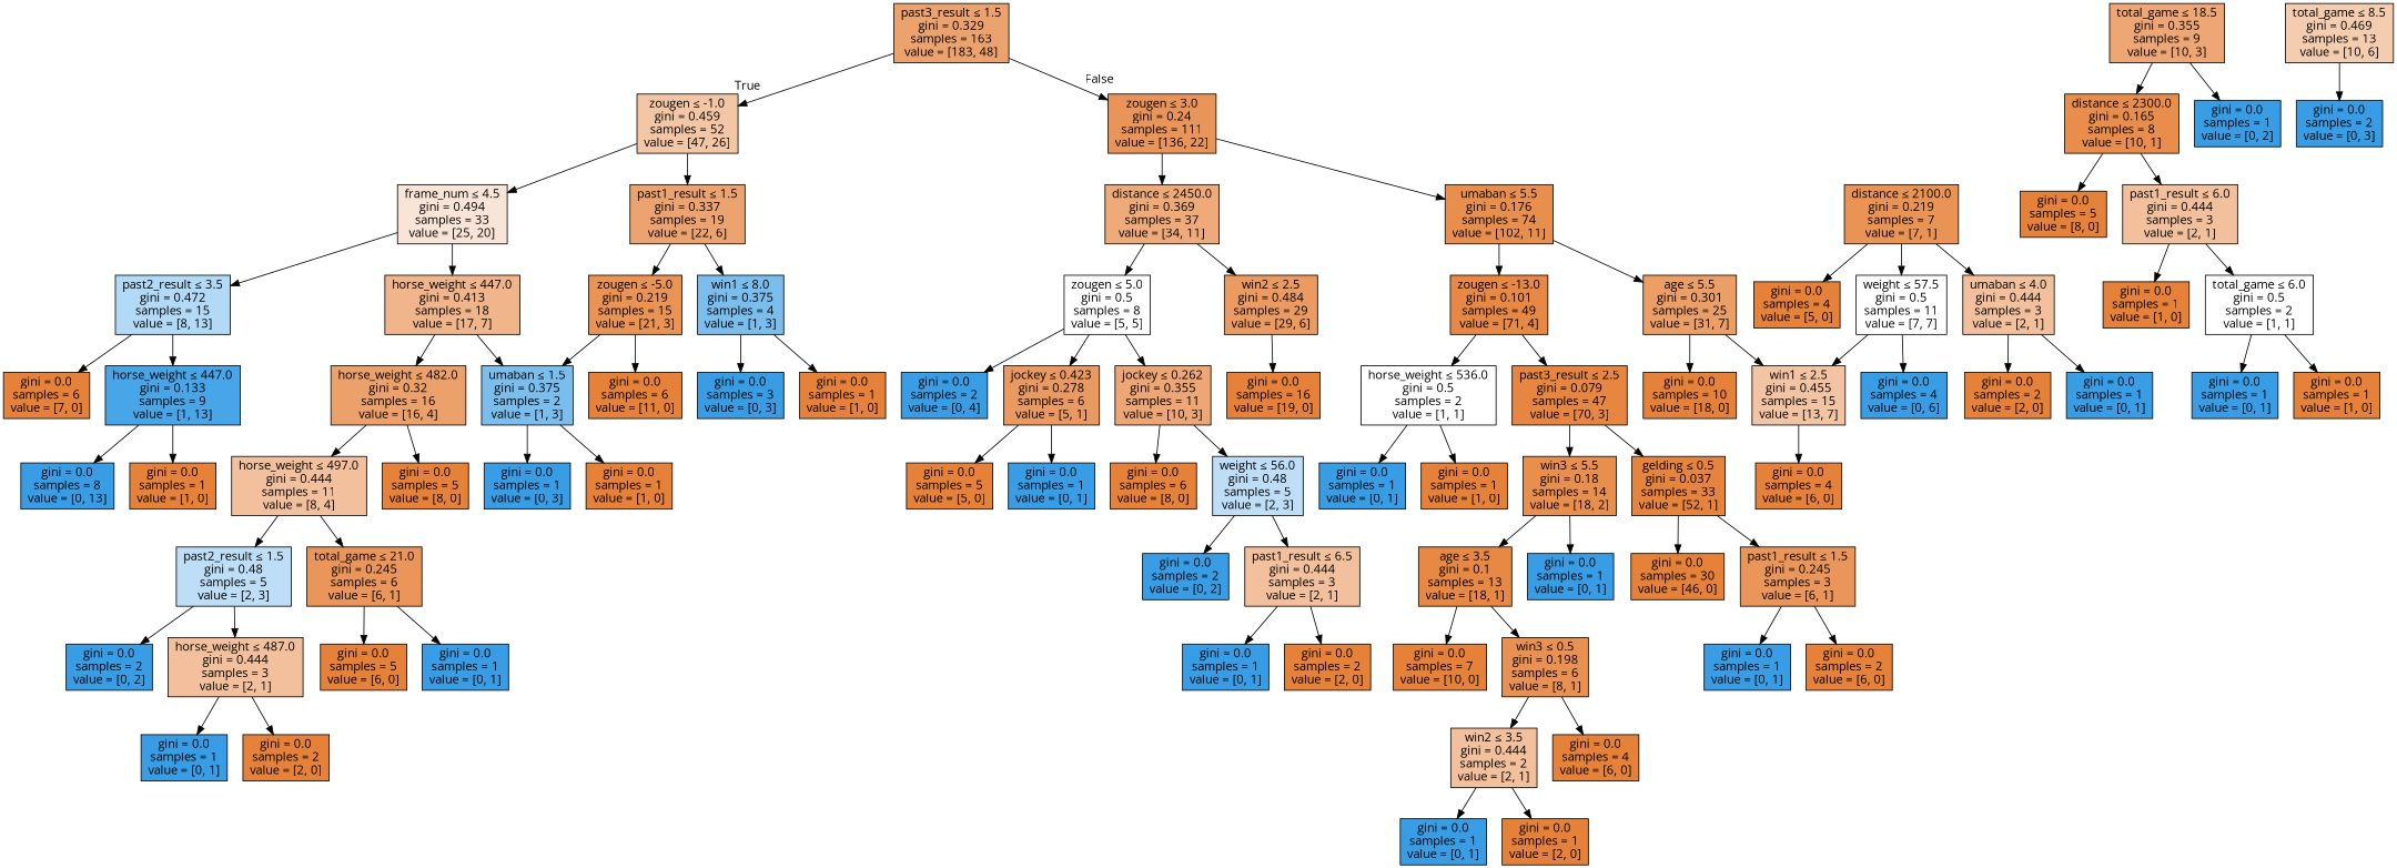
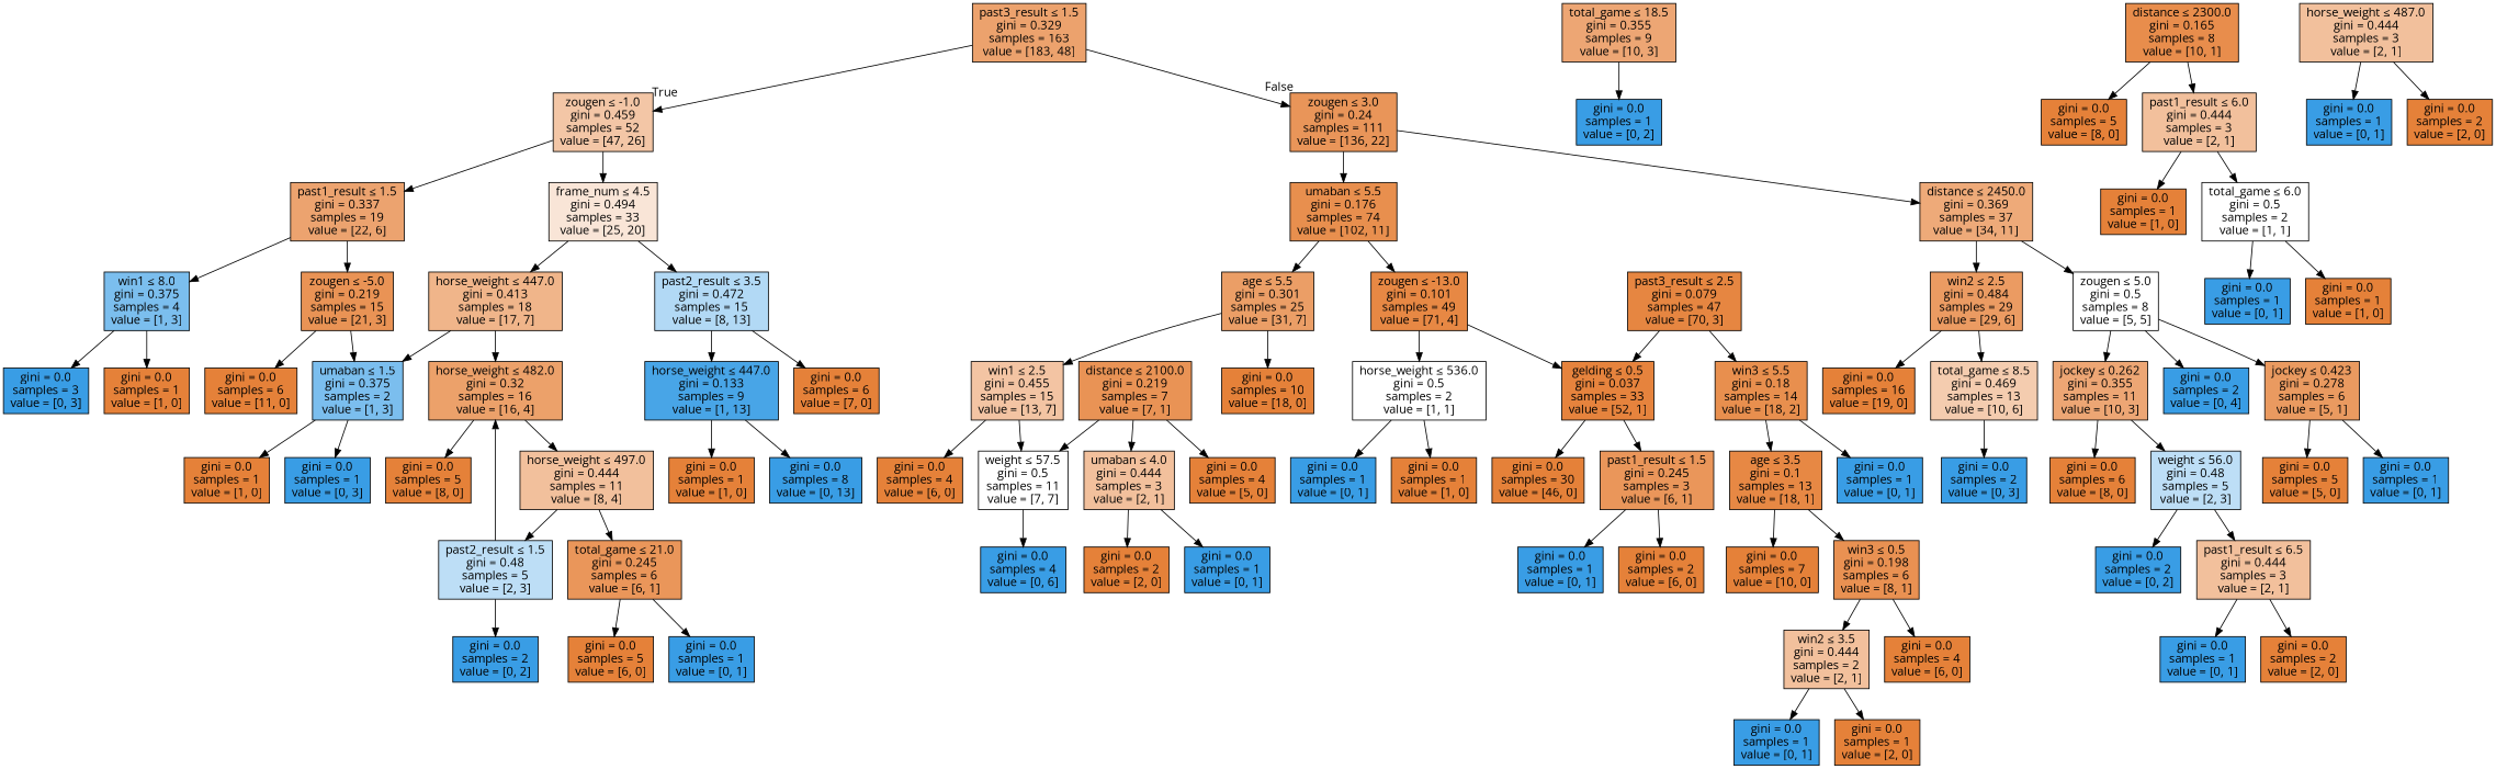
  digraph {
    fontname="Open Sans"
    node [color=black fillcolor="#e58139ff" fontname="Open Sans" shape=box style=filled]
    edge [fontname="Open Sans"]
    n1 [fillcolor="#e58139bc" label=<past3_result &le; 1.5<br/>gini = 0.329<br/>samples = 163<br/>value = [183, 48]>]
    n2 [fillcolor="#e5813972" label=<zougen &le; -1.0<br/>gini = 0.459<br/>samples = 52<br/>value = [47, 26]>]
    n3 [fillcolor="#e58139d6" label=<zougen &le; 3.0<br/>gini = 0.24<br/>samples = 111<br/>value = [136, 22]>]
    n4 [fillcolor="#e58139b9" label=<past1_result &le; 1.5<br/>gini = 0.337<br/>samples = 19<br/>value = [22, 6]>]
    n5 [fillcolor="#e5813933" label=<frame_num &le; 4.5<br/>gini = 0.494<br/>samples = 33<br/>value = [25, 20]>]
    n6 [fillcolor="#e58139e3" label=<umaban &le; 5.5<br/>gini = 0.176<br/>samples = 74<br/>value = [102, 11]>]
    n7 [fillcolor="#e58139ac" label=<distance &le; 2450.0<br/>gini = 0.369<br/>samples = 37<br/>value = [34, 11]>]
    n8 [fillcolor="#399de5aa" label=<win1 &le; 8.0<br/>gini = 0.375<br/>samples = 4<br/>value = [1, 3]>]
    n9 [fillcolor="#e58139db" label=<zougen &le; -5.0<br/>gini = 0.219<br/>samples = 15<br/>value = [21, 3]>]
    n10 [fillcolor="#e5813996" label=<horse_weight &le; 447.0<br/>gini = 0.413<br/>samples = 18<br/>value = [17, 7]>]
    n11 [fillcolor="#399de562" label=<past2_result &le; 3.5<br/>gini = 0.472<br/>samples = 15<br/>value = [8, 13]>]
    n12 [fillcolor="#399de5ff" label=<gini = 0.0<br/>samples = 3<br/>value = [0, 3]>]
    n13 [label=<gini = 0.0<br/>samples = 1<br/>value = [1, 0]>]
    n14 [label=<gini = 0.0<br/>samples = 6<br/>value = [11, 0]>]
    n15 [fillcolor="#399de5aa" label=<umaban &le; 1.5<br/>gini = 0.375<br/>samples = 2<br/>value = [1, 3]>]
    n16 [fillcolor="#e58139b3" label=<total_game &le; 18.5<br/>gini = 0.355<br/>samples = 9<br/>value = [10, 3]>]
    n17 [fillcolor="#e58139e6" label=<distance &le; 2300.0<br/>gini = 0.165<br/>samples = 8<br/>value = [10, 1]>]
    n18 [fillcolor="#399de5ff" label=<gini = 0.0<br/>samples = 1<br/>value = [0, 2]>]
    n19 [label=<gini = 0.0<br/>samples = 5<br/>value = [8, 0]>]
    n20 [fillcolor="#e581397f" label=<past1_result &le; 6.0<br/>gini = 0.444<br/>samples = 3<br/>value = [2, 1]>]
    n21 [label=<gini = 0.0<br/>samples = 1<br/>value = [1, 0]>]
    n22 [fillcolor="#e5813900" label=<total_game &le; 6.0<br/>gini = 0.5<br/>samples = 2<br/>value = [1, 1]>]
    n23 [fillcolor="#399de5ff" label=<gini = 0.0<br/>samples = 1<br/>value = [0, 1]>]
    n24 [label=<gini = 0.0<br/>samples = 1<br/>value = [1, 0]>]
    n25 [fillcolor="#e58139bf" label=<horse_weight &le; 482.0<br/>gini = 0.32<br/>samples = 16<br/>value = [16, 4]>]
    n26 [fillcolor="#399de5eb" label=<horse_weight &le; 447.0<br/>gini = 0.133<br/>samples = 9<br/>value = [1, 13]>]
    n27 [label=<gini = 0.0<br/>samples = 6<br/>value = [7, 0]>]
    n28 [label=<gini = 0.0<br/>samples = 1<br/>value = [1, 0]>]
    n29 [fillcolor="#399de5ff" label=<gini = 0.0<br/>samples = 1<br/>value = [0, 3]>]
    n30 [label=<gini = 0.0<br/>samples = 5<br/>value = [8, 0]>]
    n31 [fillcolor="#e581397f" label=<horse_weight &le; 497.0<br/>gini = 0.444<br/>samples = 11<br/>value = [8, 4]>]
    n32 [fillcolor="#399de555" label=<past2_result &le; 1.5<br/>gini = 0.48<br/>samples = 5<br/>value = [2, 3]>]
    n33 [fillcolor="#e58139d4" label=<total_game &le; 21.0<br/>gini = 0.245<br/>samples = 6<br/>value = [6, 1]>]
    n34 [fillcolor="#399de5ff" label=<gini = 0.0<br/>samples = 2<br/>value = [0, 2]>]
    n35 [fillcolor="#e581397f" label=<horse_weight &le; 487.0<br/>gini = 0.444<br/>samples = 3<br/>value = [2, 1]>]
    n36 [label=<gini = 0.0<br/>samples = 5<br/>value = [6, 0]>]
    n37 [fillcolor="#399de5ff" label=<gini = 0.0<br/>samples = 1<br/>value = [0, 1]>]
    n38 [fillcolor="#399de5ff" label=<gini = 0.0<br/>samples = 1<br/>value = [0, 1]>]
    n39 [label=<gini = 0.0<br/>samples = 2<br/>value = [2, 0]>]
    n40 [label=<gini = 0.0<br/>samples = 1<br/>value = [1, 0]>]
    n41 [fillcolor="#399de5ff" label=<gini = 0.0<br/>samples = 8<br/>value = [0, 13]>]
    n42 [fillcolor="#e58139c5" label=<age &le; 5.5<br/>gini = 0.301<br/>samples = 25<br/>value = [31, 7]>]
    n43 [fillcolor="#e58139f1" label=<zougen &le; -13.0<br/>gini = 0.101<br/>samples = 49<br/>value = [71, 4]>]
    n44 [fillcolor="#e58139ca" label=<win2 &le; 2.5<br/>gini = 0.484<br/>samples = 29<br/>value = [29, 6]>]
    n45 [fillcolor="#e5813900" label=<zougen &le; 5.0<br/>gini = 0.5<br/>samples = 8<br/>value = [5, 5]>]
    n46 [fillcolor="#e5813976" label=<win1 &le; 2.5<br/>gini = 0.455<br/>samples = 15<br/>value = [13, 7]>]
    n47 [label=<gini = 0.0<br/>samples = 10<br/>value = [18, 0]>]
    n48 [fillcolor="#e5813900" label=<horse_weight &le; 536.0<br/>gini = 0.5<br/>samples = 2<br/>value = [1, 1]>]
    n49 [fillcolor="#e58139f4" label=<past3_result &le; 2.5<br/>gini = 0.079<br/>samples = 47<br/>value = [70, 3]>]
    n50 [label=<gini = 0.0<br/>samples = 4<br/>value = [6, 0]>]
    n51 [fillcolor="#e5813900" label=<weight &le; 57.5<br/>gini = 0.5<br/>samples = 11<br/>value = [7, 7]>]
    n52 [fillcolor="#399de5ff" label=<gini = 0.0<br/>samples = 4<br/>value = [0, 6]>]
    n53 [fillcolor="#e58139db" label=<distance &le; 2100.0<br/>gini = 0.219<br/>samples = 7<br/>value = [7, 1]>]
    n54 [fillcolor="#e581397f" label=<umaban &le; 4.0<br/>gini = 0.444<br/>samples = 3<br/>value = [2, 1]>]
    n55 [label=<gini = 0.0<br/>samples = 4<br/>value = [5, 0]>]
    n56 [label=<gini = 0.0<br/>samples = 2<br/>value = [2, 0]>]
    n57 [fillcolor="#399de5ff" label=<gini = 0.0<br/>samples = 1<br/>value = [0, 1]>]
    n58 [fillcolor="#399de5ff" label=<gini = 0.0<br/>samples = 1<br/>value = [0, 1]>]
    n59 [label=<gini = 0.0<br/>samples = 1<br/>value = [1, 0]>]
    n60 [fillcolor="#e58139e3" label=<win3 &le; 5.5<br/>gini = 0.18<br/>samples = 14<br/>value = [18, 2]>]
    n61 [fillcolor="#e58139fa" label=<gelding &le; 0.5<br/>gini = 0.037<br/>samples = 33<br/>value = [52, 1]>]
    n62 [fillcolor="#e58139f1" label=<age &le; 3.5<br/>gini = 0.1<br/>samples = 13<br/>value = [18, 1]>]
    n63 [fillcolor="#399de5ff" label=<gini = 0.0<br/>samples = 1<br/>value = [0, 1]>]
    n64 [label=<gini = 0.0<br/>samples = 30<br/>value = [46, 0]>]
    n65 [fillcolor="#e58139d4" label=<past1_result &le; 1.5<br/>gini = 0.245<br/>samples = 3<br/>value = [6, 1]>]
    n66 [label=<gini = 0.0<br/>samples = 7<br/>value = [10, 0]>]
    n67 [fillcolor="#e58139df" label=<win3 &le; 0.5<br/>gini = 0.198<br/>samples = 6<br/>value = [8, 1]>]
    n68 [fillcolor="#e581397f" label=<win2 &le; 3.5<br/>gini = 0.444<br/>samples = 2<br/>value = [2, 1]>]
    n69 [label=<gini = 0.0<br/>samples = 4<br/>value = [6, 0]>]
    n70 [fillcolor="#399de5ff" label=<gini = 0.0<br/>samples = 1<br/>value = [0, 1]>]
    n71 [label=<gini = 0.0<br/>samples = 1<br/>value = [2, 0]>]
    n72 [fillcolor="#399de5ff" label=<gini = 0.0<br/>samples = 1<br/>value = [0, 1]>]
    n73 [label=<gini = 0.0<br/>samples = 2<br/>value = [6, 0]>]
    n74 [label=<gini = 0.0<br/>samples = 16<br/>value = [19, 0]>]
    n75 [fillcolor="#e5813966" label=<total_game &le; 8.5<br/>gini = 0.469<br/>samples = 13<br/>value = [10, 6]>]
    n76 [fillcolor="#e58139b3" label=<jockey &le; 0.262<br/>gini = 0.355<br/>samples = 11<br/>value = [10, 3]>]
    n77 [fillcolor="#399de5ff" label=<gini = 0.0<br/>samples = 2<br/>value = [0, 4]>]
    n78 [fillcolor="#e58139cc" label=<jockey &le; 0.423<br/>gini = 0.278<br/>samples = 6<br/>value = [5, 1]>]
    n79 [fillcolor="#399de5ff" label=<gini = 0.0<br/>samples = 2<br/>value = [0, 3]>]
    n80 [label=<gini = 0.0<br/>samples = 6<br/>value = [8, 0]>]
    n81 [fillcolor="#399de555" label=<weight &le; 56.0<br/>gini = 0.48<br/>samples = 5<br/>value = [2, 3]>]
    n82 [fillcolor="#399de5ff" label=<gini = 0.0<br/>samples = 2<br/>value = [0, 2]>]
    n83 [fillcolor="#e581397f" label=<past1_result &le; 6.5<br/>gini = 0.444<br/>samples = 3<br/>value = [2, 1]>]
    n84 [fillcolor="#399de5ff" label=<gini = 0.0<br/>samples = 1<br/>value = [0, 1]>]
    n85 [label=<gini = 0.0<br/>samples = 2<br/>value = [2, 0]>]
    n86 [label=<gini = 0.0<br/>samples = 5<br/>value = [5, 0]>]
    n87 [fillcolor="#399de5ff" label=<gini = 0.0<br/>samples = 1<br/>value = [0, 1]>]
    n1 -> n2 [headlabel=True labelangle=45 labeldistance=2.5]
    n1 -> n3 [headlabel=False labelangle=-45 labeldistance=2.5]
    n2 -> n4
    n2 -> n5
    n3 -> n6
    n3 -> n7
    n4 -> n8
    n4 -> n9
    n5 -> n10
    n5 -> n11
    n6 -> n42
    n6 -> n43
    n7 -> n44
    n7 -> n45
    n8 -> n12
    n8 -> n13
    n9 -> n14
    n9 -> n15
    n10 -> n15
    n10 -> n25
    n11 -> n26
    n11 -> n27
    n15 -> n28
    n15 -> n29
-   n16 -> n17
    n16 -> n18
    n17 -> n19
    n17 -> n20
    n20 -> n21
    n20 -> n22
    n22 -> n23
    n22 -> n24
    n25 -> n30
    n25 -> n31
    n26 -> n40
    n26 -> n41
    n31 -> n32
    n31 -> n33
    n32 -> n34
-   n32 -> n35
+   n32 -> n25
    n33 -> n36
    n33 -> n37
    n35 -> n38
    n35 -> n39
    n42 -> n46
    n42 -> n47
    n43 -> n48
-   n43 -> n49
+   n43 -> n61
    n44 -> n74
+   n44 -> n75
    n45 -> n76
    n45 -> n77
    n45 -> n78
    n46 -> n50
-   n51 -> n46
+   n46 -> n51
    n48 -> n58
    n48 -> n59
    n49 -> n60
    n49 -> n61
    n51 -> n52
    n53 -> n51
    n53 -> n54
    n53 -> n55
    n54 -> n56
    n54 -> n57
    n60 -> n62
    n60 -> n63
    n61 -> n64
    n61 -> n65
    n62 -> n66
    n62 -> n67
    n65 -> n72
    n65 -> n73
    n67 -> n68
    n67 -> n69
    n68 -> n70
    n68 -> n71
    n75 -> n79
    n76 -> n80
    n76 -> n81
    n78 -> n86
    n78 -> n87
    n81 -> n82
    n81 -> n83
    n83 -> n84
    n83 -> n85
  }
